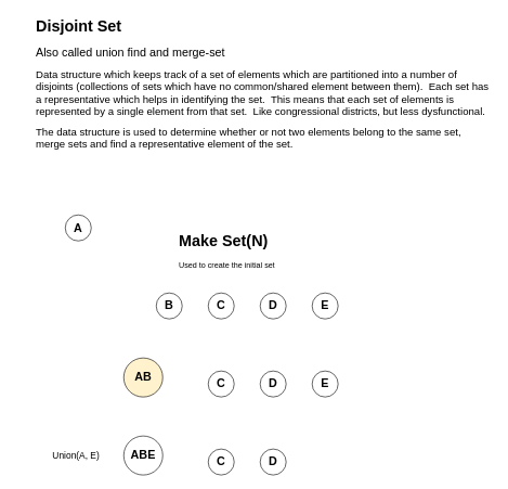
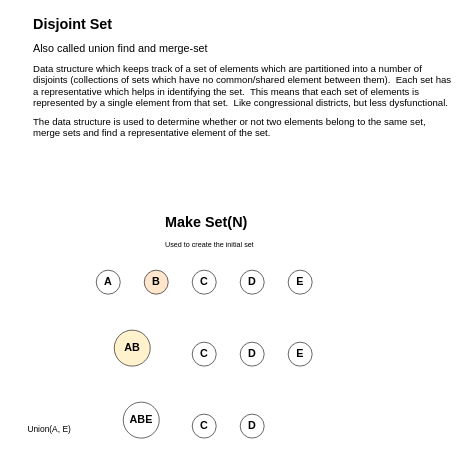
  <mxCell id="0" />
  <mxCell id="1" parent="0" />
- <mxCell id="2" value="&lt;font style=&quot;font-size: 18px;&quot;&gt;&lt;b&gt;A&lt;/b&gt;&lt;/font&gt;" style="ellipse;whiteSpace=wrap;html=1;aspect=fixed;" parent="1" vertex="1"><mxGeometry x="100" y="330" width="40" height="40" as="geometry" /></mxCell>
- <mxCell id="3" value="&lt;font style=&quot;font-size: 18px;&quot;&gt;&lt;b&gt;B&lt;/b&gt;&lt;/font&gt;" style="ellipse;whiteSpace=wrap;html=1;aspect=fixed;" parent="1" vertex="1"><mxGeometry x="240" y="450" width="40" height="40" as="geometry" /></mxCell>
+ <mxCell id="2" value="&lt;font style=&quot;font-size: 18px;&quot;&gt;&lt;b&gt;A&lt;/b&gt;&lt;/font&gt;" style="ellipse;whiteSpace=wrap;html=1;aspect=fixed;" parent="1" vertex="1"><mxGeometry x="160" y="450" width="40" height="40" as="geometry" /></mxCell>
+ <mxCell id="3" value="&lt;font style=&quot;font-size: 18px;&quot;&gt;&lt;b&gt;B&lt;/b&gt;&lt;/font&gt;" style="ellipse;whiteSpace=wrap;html=1;aspect=fixed;fillColor=#ffe6cc;" parent="1" vertex="1"><mxGeometry x="240" y="450" width="40" height="40" as="geometry" /></mxCell>
  <mxCell id="4" value="&lt;font style=&quot;font-size: 18px;&quot;&gt;&lt;b&gt;C&lt;/b&gt;&lt;/font&gt;" style="ellipse;whiteSpace=wrap;html=1;aspect=fixed;" parent="1" vertex="1"><mxGeometry x="320" y="450" width="40" height="40" as="geometry" /></mxCell>
  <mxCell id="5" value="&lt;font style=&quot;font-size: 18px;&quot;&gt;&lt;b&gt;D&lt;/b&gt;&lt;/font&gt;" style="ellipse;whiteSpace=wrap;html=1;aspect=fixed;" parent="1" vertex="1"><mxGeometry x="400" y="450" width="40" height="40" as="geometry" /></mxCell>
  <mxCell id="6" value="&lt;h1&gt;Disjoint Set&lt;/h1&gt;&lt;p&gt;&lt;font style=&quot;font-size: 18px;&quot;&gt;Also called union find and merge-set&lt;/font&gt;&lt;/p&gt;&lt;p&gt;&lt;font size=&quot;3&quot;&gt;Data structure which keeps track of a set of elements which are partitioned into a number of disjoints (collections of sets which have no common/shared element between them).&amp;nbsp; Each set has a representative which helps in identifying the set.&amp;nbsp; This means that each set of elements is represented by a single element from that set.&amp;nbsp; Like congressional districts, but less dysfunctional.&lt;/font&gt;&lt;/p&gt;&lt;p&gt;&lt;font size=&quot;3&quot;&gt;The data structure is used to determine whether or not two elements belong to the same set, merge sets and find a representative element of the set.&lt;/font&gt;&lt;/p&gt;" style="text;html=1;strokeColor=none;fillColor=none;spacing=5;spacingTop=-20;whiteSpace=wrap;overflow=hidden;rounded=0;" vertex="1" parent="1"><mxGeometry x="50" y="20" width="710" height="280" as="geometry" /></mxCell>
  <mxCell id="7" value="&lt;h1&gt;Make Set(N)&lt;/h1&gt;&lt;p&gt;Used to create the initial set&lt;/p&gt;" style="text;html=1;strokeColor=none;fillColor=none;spacing=5;spacingTop=-20;whiteSpace=wrap;overflow=hidden;rounded=0;" vertex="1" parent="1"><mxGeometry x="270" y="350" width="190" height="120" as="geometry" /></mxCell>
  <mxCell id="8" value="&lt;font style=&quot;font-size: 18px;&quot;&gt;&lt;b&gt;E&lt;/b&gt;&lt;/font&gt;" style="ellipse;whiteSpace=wrap;html=1;aspect=fixed;" vertex="1" parent="1"><mxGeometry x="480" y="450" width="40" height="40" as="geometry" /></mxCell>
  <mxCell id="9" value="&lt;font style=&quot;font-size: 18px;&quot;&gt;&lt;b&gt;C&lt;/b&gt;&lt;/font&gt;" style="ellipse;whiteSpace=wrap;html=1;aspect=fixed;" vertex="1" parent="1"><mxGeometry x="320" y="570" width="40" height="40" as="geometry" /></mxCell>
  <mxCell id="10" value="&lt;font style=&quot;font-size: 18px;&quot;&gt;&lt;b&gt;D&lt;/b&gt;&lt;/font&gt;" style="ellipse;whiteSpace=wrap;html=1;aspect=fixed;" vertex="1" parent="1"><mxGeometry x="400" y="570" width="40" height="40" as="geometry" /></mxCell>
  <mxCell id="11" value="&lt;font style=&quot;font-size: 18px;&quot;&gt;&lt;b&gt;E&lt;/b&gt;&lt;/font&gt;" style="ellipse;whiteSpace=wrap;html=1;aspect=fixed;" vertex="1" parent="1"><mxGeometry x="480" y="570" width="40" height="40" as="geometry" /></mxCell>
  <mxCell id="12" value="&lt;font style=&quot;font-size: 18px;&quot;&gt;&lt;b&gt;AB&lt;/b&gt;&lt;/font&gt;" style="ellipse;whiteSpace=wrap;html=1;aspect=fixed;fillColor=#fff2cc;" vertex="1" parent="1"><mxGeometry x="190" y="550" width="60" height="60" as="geometry" /></mxCell>
- <mxCell id="13" value="&lt;font style=&quot;font-size: 14px;&quot;&gt;Union(A, E)&lt;/font&gt;" style="text;html=1;strokeColor=none;fillColor=none;align=right;verticalAlign=middle;whiteSpace=wrap;rounded=0;" vertex="1" parent="1"><mxGeometry x="55" y="685" width="100" height="30" as="geometry" /></mxCell>
- <mxCell id="14" value="&lt;font style=&quot;font-size: 18px;&quot;&gt;&lt;b&gt;ABE&lt;/b&gt;&lt;/font&gt;" style="ellipse;whiteSpace=wrap;html=1;aspect=fixed;" vertex="1" parent="1"><mxGeometry x="190" y="670" width="60" height="60" as="geometry" /></mxCell>
+ <mxCell id="13" value="&lt;font style=&quot;font-size: 14px;&quot;&gt;Union(A, E)&lt;/font&gt;" style="text;html=1;strokeColor=none;fillColor=none;align=right;verticalAlign=middle;whiteSpace=wrap;rounded=0;" vertex="1" parent="1"><mxGeometry x="20" y="700" width="100" height="30" as="geometry" /></mxCell>
+ <mxCell id="14" value="&lt;font style=&quot;font-size: 18px;&quot;&gt;&lt;b&gt;ABE&lt;/b&gt;&lt;/font&gt;" style="ellipse;whiteSpace=wrap;html=1;aspect=fixed;" vertex="1" parent="1"><mxGeometry x="205" y="670" width="60" height="60" as="geometry" /></mxCell>
  <mxCell id="15" value="&lt;font style=&quot;font-size: 18px;&quot;&gt;&lt;b&gt;C&lt;/b&gt;&lt;/font&gt;" style="ellipse;whiteSpace=wrap;html=1;aspect=fixed;" vertex="1" parent="1"><mxGeometry x="320" y="690" width="40" height="40" as="geometry" /></mxCell>
  <mxCell id="16" value="&lt;font style=&quot;font-size: 18px;&quot;&gt;&lt;b&gt;D&lt;/b&gt;&lt;/font&gt;" style="ellipse;whiteSpace=wrap;html=1;aspect=fixed;" vertex="1" parent="1"><mxGeometry x="400" y="690" width="40" height="40" as="geometry" /></mxCell>
